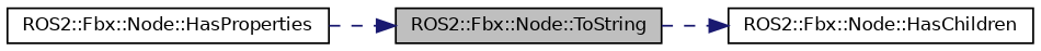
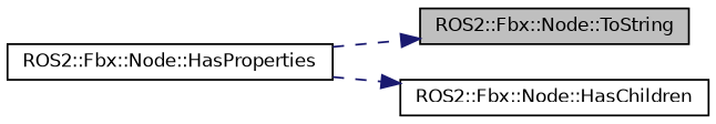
  digraph {
    rankdir=LR
    node [color=black fillcolor=white fontname=Helvetica fontsize=10 shape=record style=filled]
    edge [color=midnightblue fontname=Helvetica fontsize=10 labelfontname=Helvetica labelfontsize=10 style=dashed]
    n1 [fillcolor=grey75 fontcolor=black height=0.2 label="ROS2::Fbx::Node::ToString" width=0.4]
    n2 [height=0.2 label="ROS2::Fbx::Node::HasChildren" width=0.4]
    n3 [height=0.2 label="ROS2::Fbx::Node::HasProperties" width=0.4]
-   n1 -> n2
+   n3 -> n2
    n3 -> n1
  }
